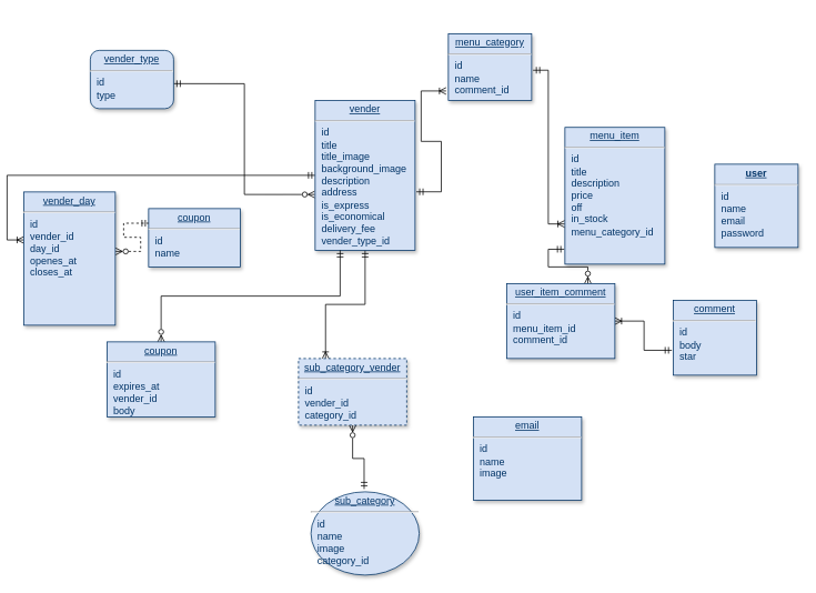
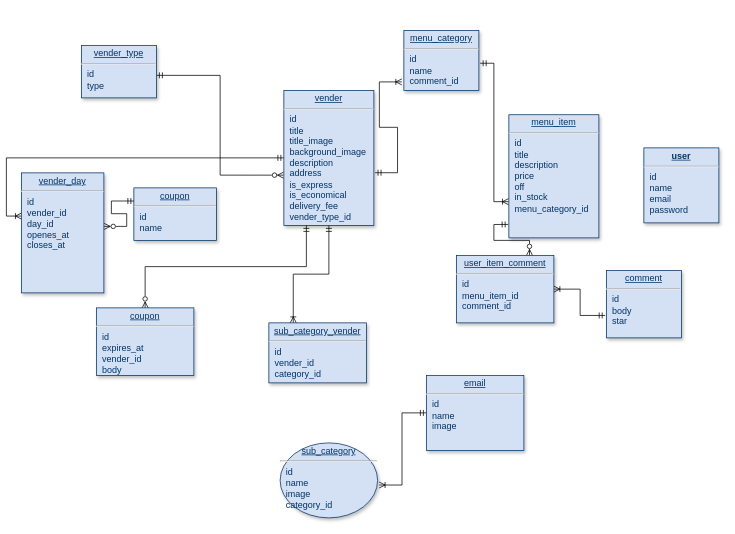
  <mxCell id="0" />
  <mxCell id="1" parent="0" />
  <mxCell id="2" style="edgeStyle=orthogonalEdgeStyle;rounded=0;orthogonalLoop=1;jettySize=auto;html=1;entryX=0.001;entryY=0.36;entryDx=0;entryDy=0;entryPerimeter=0;endArrow=ERoneToMany;endFill=0;startArrow=ERmandOne;startFill=0;" parent="1" source="5" target="7" edge="1"><mxGeometry relative="1" as="geometry" /></mxCell>
  <mxCell id="3" style="edgeStyle=orthogonalEdgeStyle;rounded=0;orthogonalLoop=1;jettySize=auto;html=1;entryX=1;entryY=0.571;entryDx=0;entryDy=0;entryPerimeter=0;startArrow=ERzeroToMany;startFill=0;endArrow=ERmandOne;endFill=0;exitX=-0.004;exitY=0.628;exitDx=0;exitDy=0;exitPerimeter=0;" parent="1" source="5" target="10" edge="1"><mxGeometry relative="1" as="geometry" /></mxCell>
  <mxCell id="4" style="edgeStyle=orthogonalEdgeStyle;rounded=0;orthogonalLoop=1;jettySize=auto;html=1;exitX=0.5;exitY=1;exitDx=0;exitDy=0;entryX=0.25;entryY=0;entryDx=0;entryDy=0;startArrow=ERmandOne;startFill=0;endArrow=ERoneToMany;endFill=0;" edge="1" parent="1" source="5" target="25"><mxGeometry relative="1" as="geometry" /></mxCell>
  <mxCell id="5" value="&lt;p style=&quot;margin: 0px; margin-top: 4px; text-align: center; text-decoration: underline;&quot;&gt;vender&lt;/p&gt;&lt;hr&gt;&lt;p style=&quot;margin: 0px; margin-left: 8px;&quot;&gt;id&lt;br&gt;&lt;/p&gt;&lt;p style=&quot;margin: 0px; margin-left: 8px;&quot;&gt;title&lt;/p&gt;&lt;p style=&quot;margin: 0px; margin-left: 8px;&quot;&gt;title_image&lt;/p&gt;&lt;p style=&quot;margin: 0px; margin-left: 8px;&quot;&gt;background_image&lt;/p&gt;&lt;p style=&quot;margin: 0px; margin-left: 8px;&quot;&gt;description&lt;/p&gt;&lt;p style=&quot;margin: 0px; margin-left: 8px;&quot;&gt;address&lt;/p&gt;&lt;p style=&quot;margin: 0px; margin-left: 8px;&quot;&gt;&lt;span style=&quot;background-color: initial;&quot;&gt;is_express&lt;/span&gt;&lt;br&gt;&lt;/p&gt;&lt;p style=&quot;margin: 0px; margin-left: 8px;&quot;&gt;&lt;span style=&quot;background-color: initial;&quot;&gt;is_economical&lt;/span&gt;&lt;/p&gt;&lt;p style=&quot;margin: 0px; margin-left: 8px;&quot;&gt;delivery_fee&lt;/p&gt;&lt;p style=&quot;margin: 0px 0px 0px 8px;&quot;&gt;vender_type_id&lt;/p&gt;&lt;p style=&quot;margin: 0px 0px 0px 8px;&quot;&gt;&lt;br&gt;&lt;/p&gt;&lt;div&gt;&lt;br&gt;&lt;/div&gt;" style="verticalAlign=top;align=left;overflow=fill;fontSize=12;fontFamily=Helvetica;html=1;strokeColor=#003366;shadow=1;fillColor=#D4E1F5;fontColor=#003366" parent="1" vertex="1"><mxGeometry x="370" y="120" width="120" height="180" as="geometry" /></mxCell>
  <mxCell id="6" value="&lt;p style=&quot;margin: 0px; margin-top: 4px; text-align: center; text-decoration: underline;&quot;&gt;&lt;b&gt;user&lt;/b&gt;&lt;/p&gt;&lt;hr&gt;&lt;p style=&quot;margin: 0px; margin-left: 8px;&quot;&gt;id&lt;/p&gt;&lt;p style=&quot;margin: 0px; margin-left: 8px;&quot;&gt;name&lt;/p&gt;&lt;p style=&quot;margin: 0px; margin-left: 8px;&quot;&gt;email&lt;/p&gt;&lt;p style=&quot;margin: 0px; margin-left: 8px;&quot;&gt;password&lt;/p&gt;" style="verticalAlign=top;align=left;overflow=fill;fontSize=12;fontFamily=Helvetica;html=1;strokeColor=#003366;shadow=1;fillColor=#D4E1F5;fontColor=#003366" parent="1" vertex="1"><mxGeometry x="850" y="196.67" width="100" height="100" as="geometry" /></mxCell>
  <mxCell id="7" value="&lt;p style=&quot;margin: 0px; margin-top: 4px; text-align: center; text-decoration: underline;&quot;&gt;vender_day&lt;/p&gt;&lt;hr&gt;&lt;p style=&quot;margin: 0px; margin-left: 8px;&quot;&gt;id&lt;br&gt;&lt;/p&gt;&lt;p style=&quot;margin: 0px; margin-left: 8px;&quot;&gt;vender_id&lt;/p&gt;&lt;p style=&quot;margin: 0px; margin-left: 8px;&quot;&gt;day_id&lt;/p&gt;&lt;p style=&quot;margin: 0px; margin-left: 8px;&quot;&gt;openes_at&lt;/p&gt;&lt;p style=&quot;margin: 0px; margin-left: 8px;&quot;&gt;closes_at&lt;/p&gt;&lt;p style=&quot;margin: 0px; margin-left: 8px;&quot;&gt;&lt;br&gt;&lt;/p&gt;" style="verticalAlign=top;align=left;overflow=fill;fontSize=12;fontFamily=Helvetica;html=1;strokeColor=#003366;shadow=1;fillColor=#D4E1F5;fontColor=#003366" parent="1" vertex="1"><mxGeometry x="20" y="230" width="110" height="160" as="geometry" /></mxCell>
  <mxCell id="8" value="&lt;p style=&quot;margin: 0px; margin-top: 4px; text-align: center; text-decoration: underline;&quot;&gt;coupon&lt;/p&gt;&lt;hr&gt;&lt;p style=&quot;margin: 0px; margin-left: 8px;&quot;&gt;id&lt;br&gt;&lt;/p&gt;&lt;p style=&quot;margin: 0px; margin-left: 8px;&quot;&gt;name&lt;/p&gt;&lt;p style=&quot;margin: 0px; margin-left: 8px;&quot;&gt;&lt;br&gt;&lt;/p&gt;" style="verticalAlign=top;align=left;overflow=fill;fontSize=12;fontFamily=Helvetica;html=1;strokeColor=#003366;shadow=1;fillColor=#D4E1F5;fontColor=#003366" parent="1" vertex="1"><mxGeometry y="250" width="110" height="70" as="geometry" x="170" /></mxCell>
- <mxCell id="9" value="" style="edgeStyle=entityRelationEdgeStyle;fontSize=12;html=1;endArrow=ERmandOne;startArrow=ERzeroToMany;rounded=0;entryX=0;entryY=0.25;entryDx=0;entryDy=0;exitX=1.004;exitY=0.446;exitDx=0;exitDy=0;exitPerimeter=0;startFill=0;endFill=0;dashed=1;" parent="1" source="7" target="8" edge="1"><mxGeometry width="100" height="100" relative="1" as="geometry"><mxPoint x="110" y="240" as="sourcePoint" /><mxPoint x="210" y="140" as="targetPoint" /></mxGeometry></mxCell>
- <mxCell id="10" value="&lt;p style=&quot;margin: 0px; margin-top: 4px; text-align: center; text-decoration: underline;&quot;&gt;vender_type&lt;/p&gt;&lt;hr&gt;&lt;p style=&quot;margin: 0px; margin-left: 8px;&quot;&gt;id&lt;br&gt;&lt;/p&gt;&lt;p style=&quot;margin: 0px; margin-left: 8px;&quot;&gt;type&lt;/p&gt;&lt;p style=&quot;margin: 0px; margin-left: 8px;&quot;&gt;&lt;br&gt;&lt;/p&gt;" style="verticalAlign=top;align=left;overflow=fill;fontSize=12;fontFamily=Helvetica;html=1;strokeColor=#003366;shadow=1;fillColor=#D4E1F5;fontColor=#003366;rounded=1;" parent="1" vertex="1"><mxGeometry x="100" y="60" width="100" height="70" as="geometry" /></mxCell>
+ <mxCell id="9" value="" style="edgeStyle=entityRelationEdgeStyle;fontSize=12;html=1;endArrow=ERmandOne;startArrow=ERzeroToMany;rounded=0;entryX=0;entryY=0.25;entryDx=0;entryDy=0;exitX=1.004;exitY=0.446;exitDx=0;exitDy=0;exitPerimeter=0;startFill=0;endFill=0;" parent="1" source="7" target="8" edge="1"><mxGeometry width="100" height="100" relative="1" as="geometry"><mxPoint x="110" y="240" as="sourcePoint" /><mxPoint x="210" y="140" as="targetPoint" /></mxGeometry></mxCell>
+ <mxCell id="10" value="&lt;p style=&quot;margin: 0px; margin-top: 4px; text-align: center; text-decoration: underline;&quot;&gt;vender_type&lt;/p&gt;&lt;hr&gt;&lt;p style=&quot;margin: 0px; margin-left: 8px;&quot;&gt;id&lt;br&gt;&lt;/p&gt;&lt;p style=&quot;margin: 0px; margin-left: 8px;&quot;&gt;type&lt;/p&gt;&lt;p style=&quot;margin: 0px; margin-left: 8px;&quot;&gt;&lt;br&gt;&lt;/p&gt;" style="verticalAlign=top;align=left;overflow=fill;fontSize=12;fontFamily=Helvetica;html=1;strokeColor=#003366;shadow=1;fillColor=#D4E1F5;fontColor=#003366" parent="1" vertex="1"><mxGeometry x="100" y="60" width="100" height="70" as="geometry" /></mxCell>
  <mxCell id="11" value="&lt;p style=&quot;margin: 0px; margin-top: 4px; text-align: center; text-decoration: underline;&quot;&gt;comment&lt;/p&gt;&lt;hr&gt;&lt;p style=&quot;margin: 0px; margin-left: 8px;&quot;&gt;id&lt;/p&gt;&lt;p style=&quot;margin: 0px; margin-left: 8px;&quot;&gt;body&lt;/p&gt;&lt;p style=&quot;margin: 0px; margin-left: 8px;&quot;&gt;star&lt;/p&gt;" style="verticalAlign=top;align=left;overflow=fill;fontSize=12;fontFamily=Helvetica;html=1;strokeColor=#003366;shadow=1;fillColor=#D4E1F5;fontColor=#003366" parent="1" vertex="1"><mxGeometry x="800" y="360" width="100" height="90" as="geometry" /></mxCell>
  <mxCell id="12" value="&lt;p style=&quot;margin: 0px; margin-top: 4px; text-align: center; text-decoration: underline;&quot;&gt;menu_item&lt;/p&gt;&lt;hr&gt;&lt;p style=&quot;margin: 0px; margin-left: 8px;&quot;&gt;id&lt;br&gt;&lt;/p&gt;&lt;p style=&quot;margin: 0px; margin-left: 8px;&quot;&gt;title&lt;/p&gt;&lt;p style=&quot;margin: 0px; margin-left: 8px;&quot;&gt;description&lt;/p&gt;&lt;p style=&quot;margin: 0px; margin-left: 8px;&quot;&gt;price&lt;/p&gt;&lt;p style=&quot;margin: 0px; margin-left: 8px;&quot;&gt;off&lt;/p&gt;&lt;p style=&quot;margin: 0px; margin-left: 8px;&quot;&gt;in_stock&lt;/p&gt;&lt;p style=&quot;margin: 0px; margin-left: 8px;&quot;&gt;&lt;span style=&quot;background-color: initial;&quot;&gt;menu_category_id&lt;/span&gt;&lt;/p&gt;" style="verticalAlign=top;align=left;overflow=fill;fontSize=12;fontFamily=Helvetica;html=1;strokeColor=#003366;shadow=1;fillColor=#D4E1F5;fontColor=#003366" parent="1" vertex="1"><mxGeometry x="670" y="152.49" width="120" height="164.18" as="geometry" /></mxCell>
  <mxCell id="13" style="edgeStyle=orthogonalEdgeStyle;rounded=0;orthogonalLoop=1;jettySize=auto;html=1;exitX=0.5;exitY=1;exitDx=0;exitDy=0;startArrow=ERzeroToMany;startFill=0;endArrow=ERzeroToMany;endFill=0;" parent="1" source="11" target="11" edge="1"><mxGeometry relative="1" as="geometry" /></mxCell>
  <mxCell id="14" style="edgeStyle=orthogonalEdgeStyle;rounded=0;orthogonalLoop=1;jettySize=auto;html=1;exitX=0.5;exitY=1;exitDx=0;exitDy=0;fontFamily=Helvetica;fontSize=12;fontColor=#003366;startArrow=ERzeroToMany;startFill=0;endArrow=ERzeroToMany;endFill=0;" parent="1" edge="1"><mxGeometry relative="1" as="geometry"><mxPoint x="500" y="20" as="sourcePoint" /><mxPoint x="500" y="20" as="targetPoint" /></mxGeometry></mxCell>
  <mxCell id="15" style="edgeStyle=orthogonalEdgeStyle;rounded=0;orthogonalLoop=1;jettySize=auto;html=1;entryX=-0.004;entryY=0.706;entryDx=0;entryDy=0;entryPerimeter=0;fontFamily=Helvetica;fontSize=12;fontColor=#003366;startArrow=ERmandOne;startFill=0;endArrow=ERoneToMany;endFill=0;exitX=1.017;exitY=0.548;exitDx=0;exitDy=0;exitPerimeter=0;" parent="1" source="16" target="12" edge="1"><mxGeometry relative="1" as="geometry"><mxPoint x="610" y="131.67" as="sourcePoint" /><Array as="points"><mxPoint x="650" y="84" /><mxPoint x="650" y="268" /></Array></mxGeometry></mxCell>
  <mxCell id="16" value="&lt;p style=&quot;margin: 0px; margin-top: 4px; text-align: center; text-decoration: underline;&quot;&gt;menu_category&lt;/p&gt;&lt;hr&gt;&lt;p style=&quot;margin: 0px; margin-left: 8px;&quot;&gt;id&lt;br&gt;&lt;/p&gt;&lt;p style=&quot;margin: 0px; margin-left: 8px;&quot;&gt;&lt;span style=&quot;background-color: initial;&quot;&gt;name&lt;/span&gt;&lt;/p&gt;&lt;p style=&quot;margin: 0px; margin-left: 8px;&quot;&gt;&lt;span style=&quot;background-color: initial;&quot;&gt;comment_id&lt;/span&gt;&lt;/p&gt;" style="verticalAlign=top;align=left;overflow=fill;fontSize=12;fontFamily=Helvetica;html=1;strokeColor=#003366;shadow=1;fillColor=#D4E1F5;fontColor=#003366" parent="1" vertex="1"><mxGeometry x="530" y="40" width="100" height="80" as="geometry" /></mxCell>
  <mxCell id="17" value="" style="edgeStyle=entityRelationEdgeStyle;fontSize=12;html=1;endArrow=ERoneToMany;endFill=0;rounded=0;fontFamily=Helvetica;fontColor=#003366;entryX=-0.027;entryY=0.859;entryDx=0;entryDy=0;entryPerimeter=0;exitX=1.013;exitY=0.61;exitDx=0;exitDy=0;exitPerimeter=0;startArrow=ERmandOne;startFill=0;" parent="1" source="5" target="16" edge="1"><mxGeometry width="100" height="100" relative="1" as="geometry"><mxPoint x="350" y="220" as="sourcePoint" /><mxPoint x="450" y="120" as="targetPoint" /></mxGeometry></mxCell>
  <mxCell id="18" style="edgeStyle=orthogonalEdgeStyle;rounded=0;orthogonalLoop=1;jettySize=auto;html=1;exitX=0.75;exitY=0;exitDx=0;exitDy=0;entryX=-0.008;entryY=0.891;entryDx=0;entryDy=0;entryPerimeter=0;fontFamily=Helvetica;fontSize=12;fontColor=#003366;startArrow=ERzeroToMany;startFill=0;endArrow=ERmandOne;endFill=0;" parent="1" source="20" target="12" edge="1"><mxGeometry relative="1" as="geometry" /></mxCell>
  <mxCell id="19" style="edgeStyle=orthogonalEdgeStyle;rounded=0;orthogonalLoop=1;jettySize=auto;html=1;exitX=1;exitY=0.5;exitDx=0;exitDy=0;entryX=-0.016;entryY=0.668;entryDx=0;entryDy=0;entryPerimeter=0;fontFamily=Helvetica;fontSize=12;fontColor=#003366;startArrow=ERoneToMany;startFill=0;endArrow=ERmandOne;endFill=0;" parent="1" source="20" target="11" edge="1"><mxGeometry relative="1" as="geometry" /></mxCell>
  <mxCell id="20" value="&lt;p style=&quot;margin: 0px; margin-top: 4px; text-align: center; text-decoration: underline;&quot;&gt;user_item_comment&lt;/p&gt;&lt;hr&gt;&lt;p style=&quot;margin: 0px; margin-left: 8px;&quot;&gt;id&lt;/p&gt;&lt;p style=&quot;margin: 0px; margin-left: 8px;&quot;&gt;menu_item_id&lt;/p&gt;&lt;p style=&quot;margin: 0px; margin-left: 8px;&quot;&gt;comment_id&lt;/p&gt;" style="verticalAlign=top;align=left;overflow=fill;fontSize=12;fontFamily=Helvetica;html=1;strokeColor=#003366;shadow=1;fillColor=#D4E1F5;fontColor=#003366" parent="1" vertex="1"><mxGeometry x="600" y="340" width="130" height="90" as="geometry" /></mxCell>
  <mxCell id="21" style="edgeStyle=orthogonalEdgeStyle;rounded=0;orthogonalLoop=1;jettySize=auto;html=1;exitX=0.5;exitY=0;exitDx=0;exitDy=0;entryX=0.25;entryY=1;entryDx=0;entryDy=0;fontFamily=Helvetica;fontSize=12;fontColor=#003366;startArrow=ERzeroToMany;startFill=0;endArrow=ERmandOne;endFill=0;" parent="1" source="22" target="5" edge="1"><mxGeometry relative="1" as="geometry" /></mxCell>
  <mxCell id="22" value="&lt;p style=&quot;margin: 0px; margin-top: 4px; text-align: center; text-decoration: underline;&quot;&gt;coupon&lt;/p&gt;&lt;hr&gt;&lt;p style=&quot;margin: 0px; margin-left: 8px;&quot;&gt;id&lt;/p&gt;&lt;p style=&quot;margin: 0px; margin-left: 8px;&quot;&gt;expires_at&lt;/p&gt;&lt;p style=&quot;margin: 0px; margin-left: 8px;&quot;&gt;vender_id&lt;/p&gt;&lt;p style=&quot;margin: 0px; margin-left: 8px;&quot;&gt;body&lt;/p&gt;" style="verticalAlign=top;align=left;overflow=fill;fontSize=12;fontFamily=Helvetica;html=1;strokeColor=#003366;shadow=1;fillColor=#D4E1F5;fontColor=#003366" parent="1" vertex="1"><mxGeometry x="120" y="410" width="130" height="90" as="geometry" /></mxCell>
  <mxCell id="23" value="&lt;p style=&quot;margin: 0px; margin-top: 4px; text-align: center; text-decoration: underline;&quot;&gt;sub_category&lt;/p&gt;&lt;hr&gt;&lt;p style=&quot;margin: 0px; margin-left: 8px;&quot;&gt;id&lt;/p&gt;&lt;p style=&quot;margin: 0px; margin-left: 8px;&quot;&gt;name&lt;/p&gt;&lt;p style=&quot;margin: 0px; margin-left: 8px;&quot;&gt;image&lt;/p&gt;&lt;p style=&quot;margin: 0px; margin-left: 8px;&quot;&gt;category_id&lt;/p&gt;" style="ellipse;verticalAlign=top;align=left;overflow=fill;fontSize=12;fontFamily=Helvetica;html=1;strokeColor=#003366;shadow=1;fillColor=#D4E1F5;fontColor=#003366;" vertex="1" parent="1"><mxGeometry x="365" y="590" width="130" height="100" as="geometry" /></mxCell>
- <mxCell id="24" style="edgeStyle=orthogonalEdgeStyle;rounded=0;orthogonalLoop=1;jettySize=auto;html=1;entryX=0.491;entryY=-0.033;entryDx=0;entryDy=0;entryPerimeter=0;startArrow=ERzeroToMany;startFill=0;endArrow=ERmandOne;endFill=0;" edge="1" parent="1" source="25" target="23"><mxGeometry relative="1" as="geometry" /></mxCell>
- <mxCell id="25" value="&lt;p style=&quot;margin: 0px; margin-top: 4px; text-align: center; text-decoration: underline;&quot;&gt;sub_category_vender&lt;/p&gt;&lt;hr&gt;&lt;p style=&quot;margin: 0px; margin-left: 8px;&quot;&gt;id&lt;/p&gt;&lt;p style=&quot;margin: 0px; margin-left: 8px;&quot;&gt;vender_id&lt;/p&gt;&lt;p style=&quot;margin: 0px; margin-left: 8px;&quot;&gt;category_id&lt;/p&gt;&lt;p style=&quot;margin: 0px; margin-left: 8px;&quot;&gt;&lt;br&gt;&lt;/p&gt;" style="verticalAlign=top;align=left;overflow=fill;fontSize=12;fontFamily=Helvetica;html=1;strokeColor=#003366;shadow=1;fillColor=#D4E1F5;fontColor=#003366;dashed=1;" vertex="1" parent="1"><mxGeometry x="350" y="430" width="130" height="80" as="geometry" /></mxCell>
+ <mxCell id="25" value="&lt;p style=&quot;margin: 0px; margin-top: 4px; text-align: center; text-decoration: underline;&quot;&gt;sub_category_vender&lt;/p&gt;&lt;hr&gt;&lt;p style=&quot;margin: 0px; margin-left: 8px;&quot;&gt;id&lt;/p&gt;&lt;p style=&quot;margin: 0px; margin-left: 8px;&quot;&gt;vender_id&lt;/p&gt;&lt;p style=&quot;margin: 0px; margin-left: 8px;&quot;&gt;category_id&lt;/p&gt;&lt;p style=&quot;margin: 0px; margin-left: 8px;&quot;&gt;&lt;br&gt;&lt;/p&gt;" style="verticalAlign=top;align=left;overflow=fill;fontSize=12;fontFamily=Helvetica;html=1;strokeColor=#003366;shadow=1;fillColor=#D4E1F5;fontColor=#003366" vertex="1" parent="1"><mxGeometry x="350" y="430" width="130" height="80" as="geometry" /></mxCell>
+ <mxCell id="26" style="edgeStyle=orthogonalEdgeStyle;rounded=0;orthogonalLoop=1;jettySize=auto;html=1;entryX=1.015;entryY=0.562;entryDx=0;entryDy=0;entryPerimeter=0;startArrow=ERmandOne;startFill=0;endArrow=ERoneToMany;endFill=0;" edge="1" parent="1" source="27" target="23"><mxGeometry relative="1" as="geometry" /></mxCell>
  <mxCell id="27" value="&lt;p style=&quot;margin: 0px; margin-top: 4px; text-align: center; text-decoration: underline;&quot;&gt;email&lt;/p&gt;&lt;hr&gt;&lt;p style=&quot;margin: 0px; margin-left: 8px;&quot;&gt;id&lt;/p&gt;&lt;p style=&quot;margin: 0px; margin-left: 8px;&quot;&gt;name&lt;/p&gt;&lt;p style=&quot;margin: 0px; margin-left: 8px;&quot;&gt;image&lt;/p&gt;" style="verticalAlign=top;align=left;overflow=fill;fontSize=12;fontFamily=Helvetica;html=1;strokeColor=#003366;shadow=1;fillColor=#D4E1F5;fontColor=#003366" vertex="1" parent="1"><mxGeometry x="560" y="500" width="130" height="100" as="geometry" /></mxCell>
